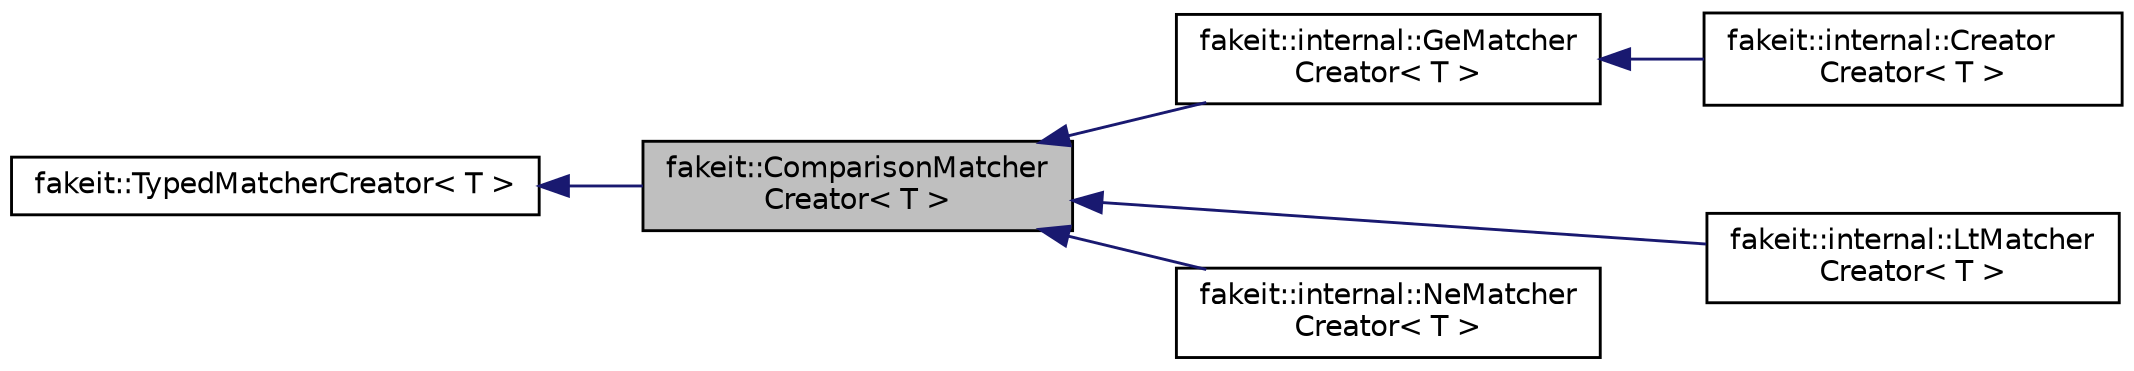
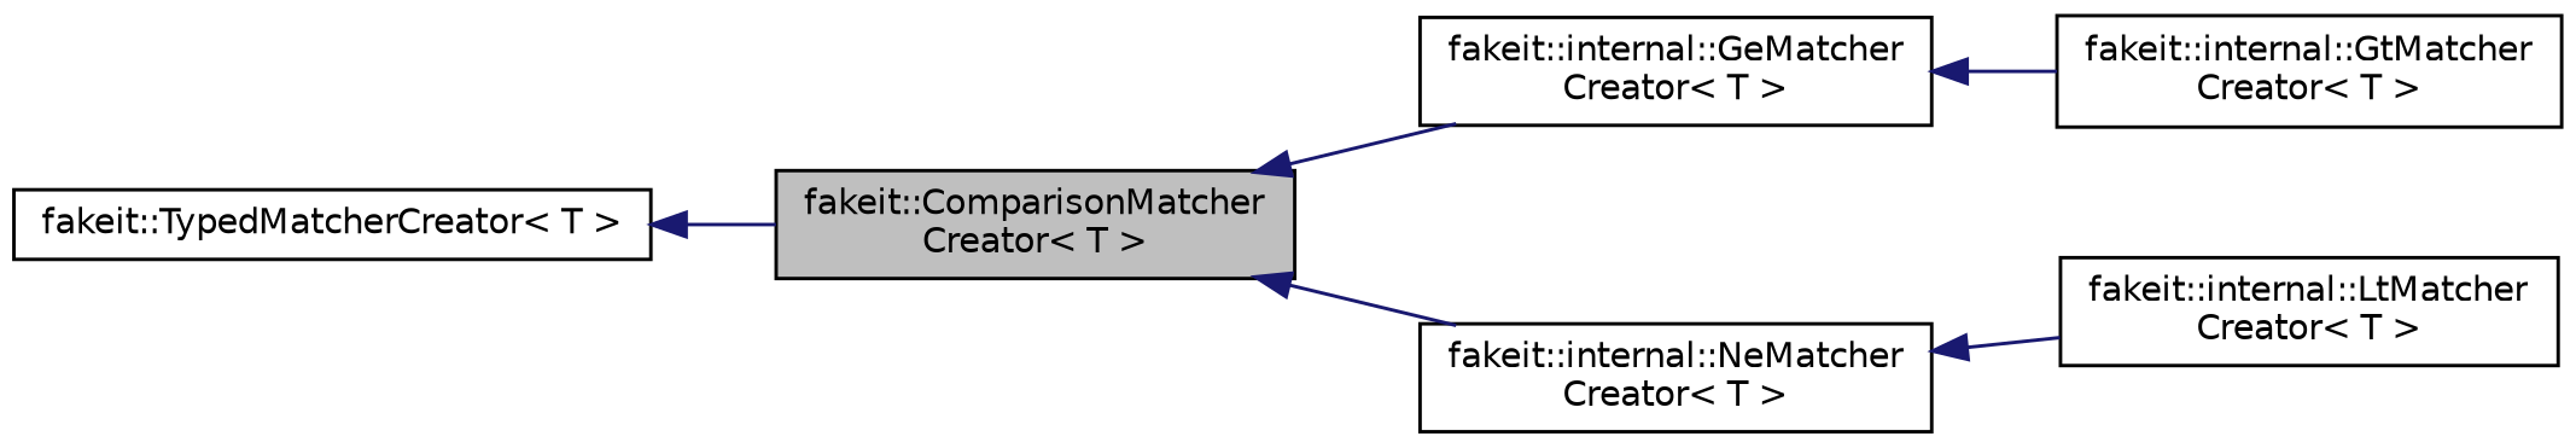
  digraph {
    rankdir=LR
    node [color=black fillcolor=white fontname=Helvetica fontsize=10 shape=record style=filled]
    edge [color=midnightblue dir=back fontname=Helvetica fontsize=10 labelfontname=Helvetica labelfontsize=10 style=solid]
    n1 [fillcolor=grey75 fontcolor=black height=0.2 label="fakeit::ComparisonMatcher\lCreator\< T \>" width=0.4]
    n2 [height=0.2 label="fakeit::internal::GeMatcher\lCreator\< T \>" width=0.4]
    n3 [height=0.2 label="fakeit::internal::LtMatcher\lCreator\< T \>" width=0.4]
    n4 [height=0.2 label="fakeit::internal::NeMatcher\lCreator\< T \>" width=0.4]
-   n5 [height=0.2 label="fakeit::internal::Creator\lCreator\< T \>" width=0.4]
+   n5 [height=0.2 label="fakeit::internal::GtMatcher\lCreator\< T \>" width=0.4]
    n6 [height=0.2 label="fakeit::TypedMatcherCreator\< T \>" width=0.4]
    n1 -> n2
-   n1 -> n3
+   n4 -> n3
    n1 -> n4
    n2 -> n5
    n6 -> n1
  }
